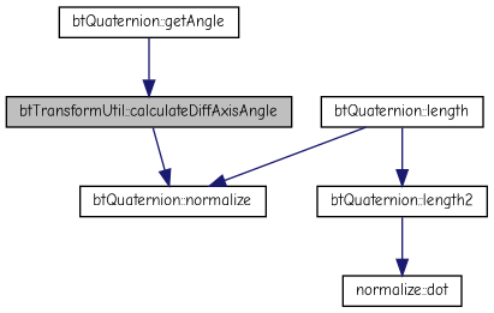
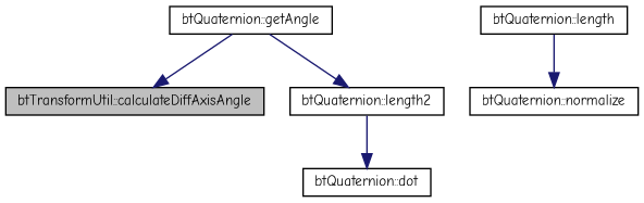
  digraph {
    fontname="Comic Neue"
    rankdir=TB
    node [color=black fontname="Comic Neue" fontsize=10 shape=record]
    edge [color=midnightblue fontname="Comic Neue" fontsize=10 labelfontname=FreeSans labelfontsize=10 style=solid]
    n1 [fillcolor=grey75 fontcolor=black height=0.2 label="btTransformUtil::calculateDiffAxisAngle" style=filled width=0.4]
    n2 [height=0.2 label="btQuaternion::normalize" width=0.4]
    n3 [height=0.2 label="btQuaternion::getAngle" width=0.4]
    n4 [height=0.2 label="btQuaternion::length" width=0.4]
    n5 [height=0.2 label="btQuaternion::length2" width=0.4]
-   n6 [height=0.2 label="normalize::dot" width=0.4]
-   n1 -> n2
+   n6 [height=0.2 label="btQuaternion::dot" width=0.4]
    n3 -> n1
    n4 -> n2
-   n4 -> n5
+   n3 -> n5
    n5 -> n6
  }
